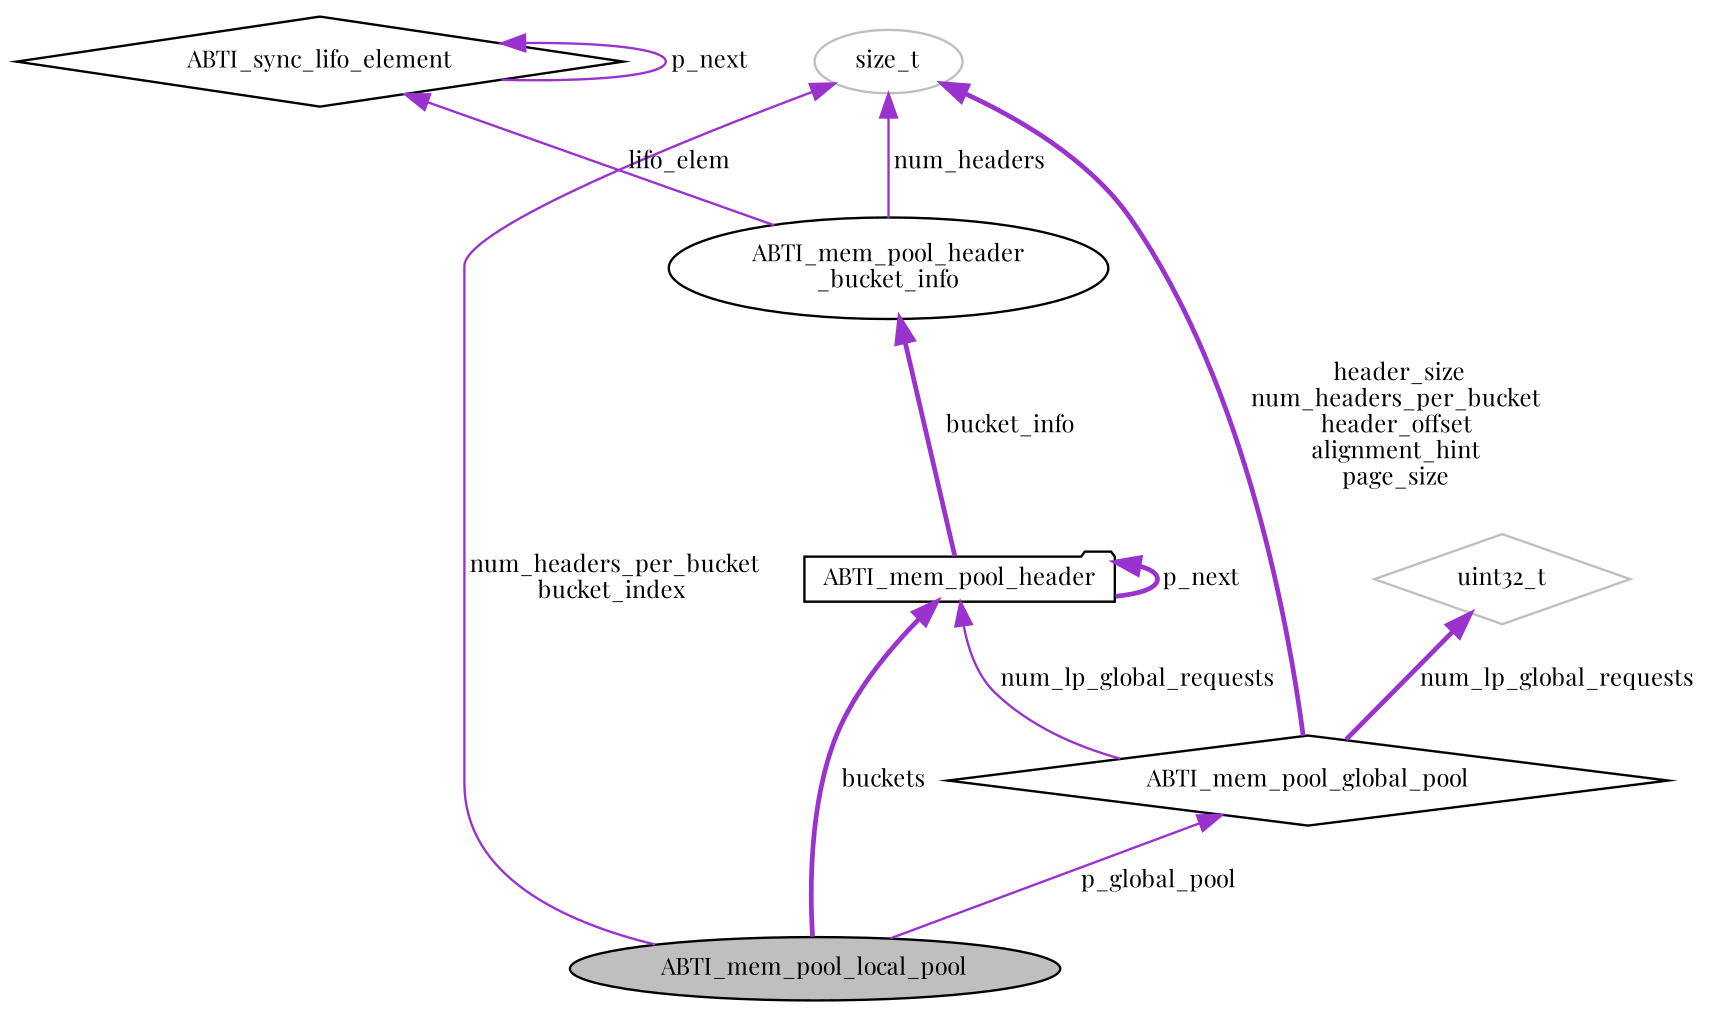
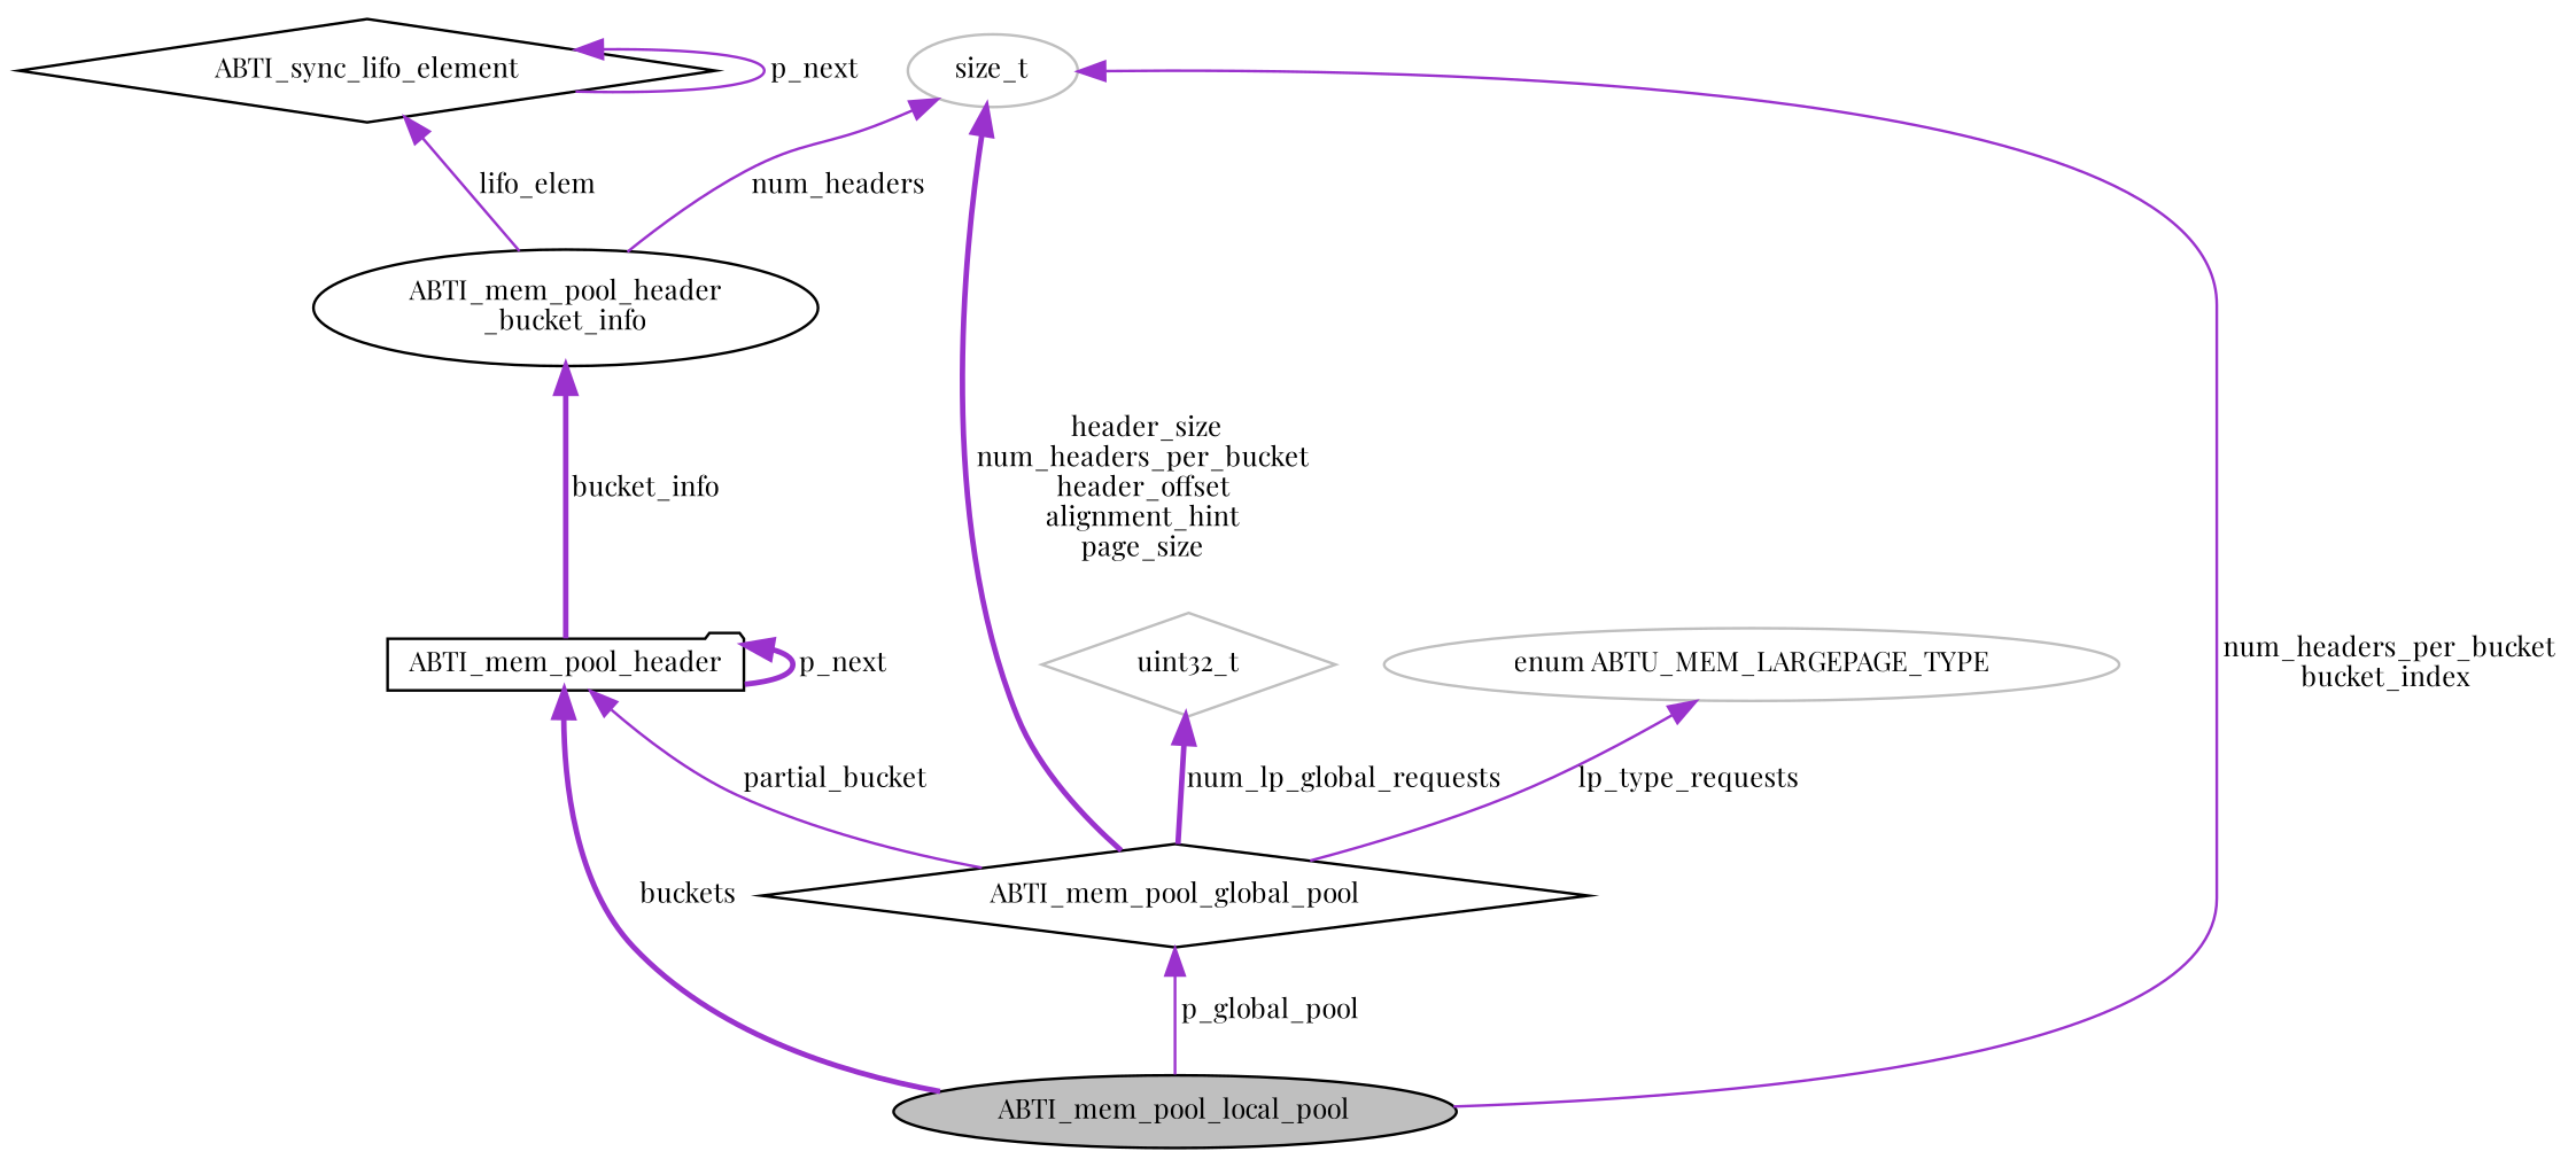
  digraph {
    fontname="Playfair Display"
    node [color=black fillcolor=white fontname="Playfair Display" fontsize=10 shape=ellipse style=filled]
    edge [color=darkorchid3 dir=back fontname="Playfair Display" fontsize=10 labelfontname=Helvetica labelfontsize=10 style=solid]
    n1 [fillcolor=grey75 fontcolor=black height=0.2 label=ABTI_mem_pool_local_pool width=0.4]
    n2 [color=grey75 height=0.2 label=size_t width=0.4]
    n3 [height=0.2 label="ABTI_mem_pool_header\l_bucket_info" width=0.4]
    n4 [height=0.2 label=ABTI_mem_pool_global_pool shape=diamond width=0.4]
    n5 [height=0.2 label=ABTI_mem_pool_header shape=folder width=0.4]
    n6 [height=0.2 label=ABTI_sync_lifo_element shape=diamond width=0.4]
    n7 [color=grey75 height=0.2 label=uint32_t shape=diamond width=0.4]
+   n8 [color=grey75 height=0.2 label="enum ABTU_MEM_LARGEPAGE_TYPE" width=0.4]
    n2 -> n1 [label=" num_headers_per_bucket\nbucket_index"]
    n2 -> n3 [label=" num_headers"]
    n2 -> n4 [label=" header_size\nnum_headers_per_bucket\nheader_offset\nalignment_hint\npage_size" style=bold]
    n3 -> n5 [label=" bucket_info" style=bold]
    n4 -> n1 [label=" p_global_pool"]
    n5 -> n1 [label=" buckets" style=bold]
-   n5 -> n4 [label=" num_lp_global_requests"]
+   n5 -> n4 [label=" partial_bucket"]
    n5 -> n5 [label=" p_next" style=bold]
    n6 -> n3 [label=" lifo_elem"]
    n6 -> n6 [label=" p_next"]
    n7 -> n4 [label=" num_lp_global_requests" style=bold]
+   n8 -> n4 [label=" lp_type_requests"]
  }
